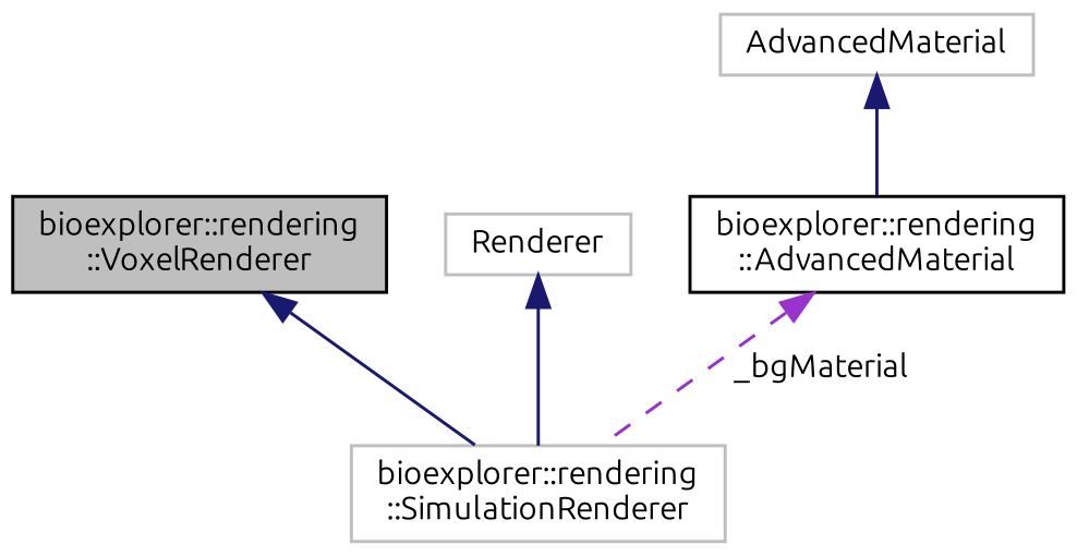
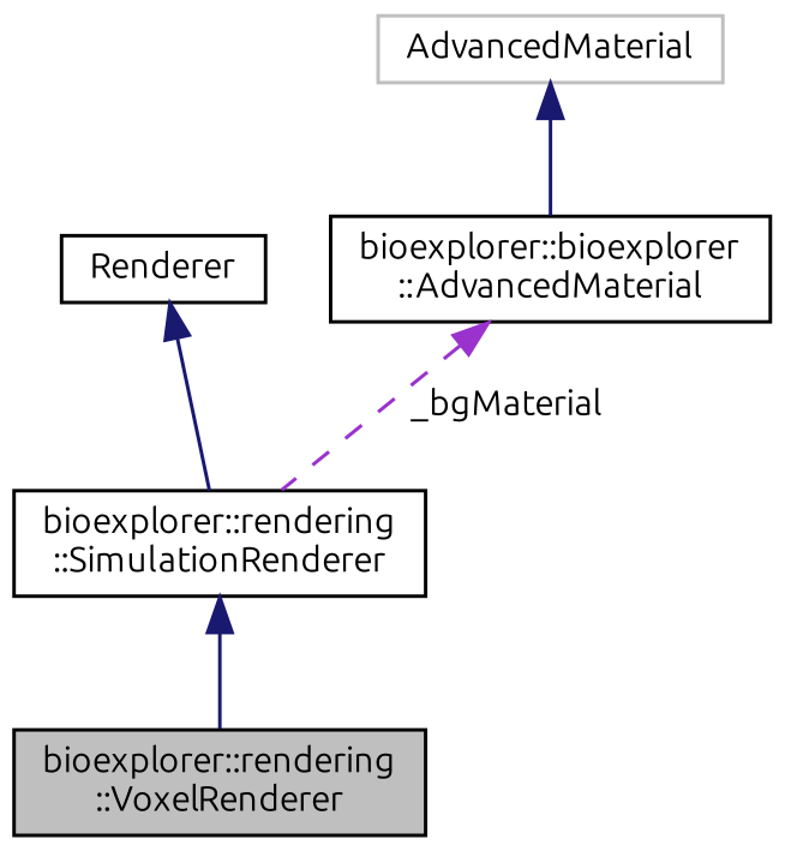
  digraph {
    fontname=Ubuntu
    node [color=black fillcolor=white fontname=Ubuntu fontsize=10 shape=record style=filled]
    edge [color=midnightblue dir=back fontname=Ubuntu fontsize=10 labelfontname=Helvetica labelfontsize=10 style=solid]
    n1 [fillcolor=grey75 fontcolor=black height=0.2 label="bioexplorer::rendering\l::VoxelRenderer" width=0.4]
-   n2 [color=grey75 height=0.2 label="bioexplorer::rendering\l::SimulationRenderer" width=0.4]
-   n3 [color=grey75 height=0.2 label=Renderer width=0.4]
-   n4 [height=0.2 label="bioexplorer::rendering\l::AdvancedMaterial" width=0.4]
+   n2 [height=0.2 label="bioexplorer::rendering\l::SimulationRenderer" width=0.4]
+   n3 [height=0.2 label=Renderer width=0.4]
+   n4 [height=0.2 label="bioexplorer::bioexplorer\l::AdvancedMaterial" width=0.4]
    n5 [color=grey75 height=0.2 label=AdvancedMaterial width=0.4]
-   n1 -> n2
+   n2 -> n1
    n3 -> n2
    n4 -> n2 [color=darkorchid3 label=" _bgMaterial" style=dashed]
    n5 -> n4
  }
